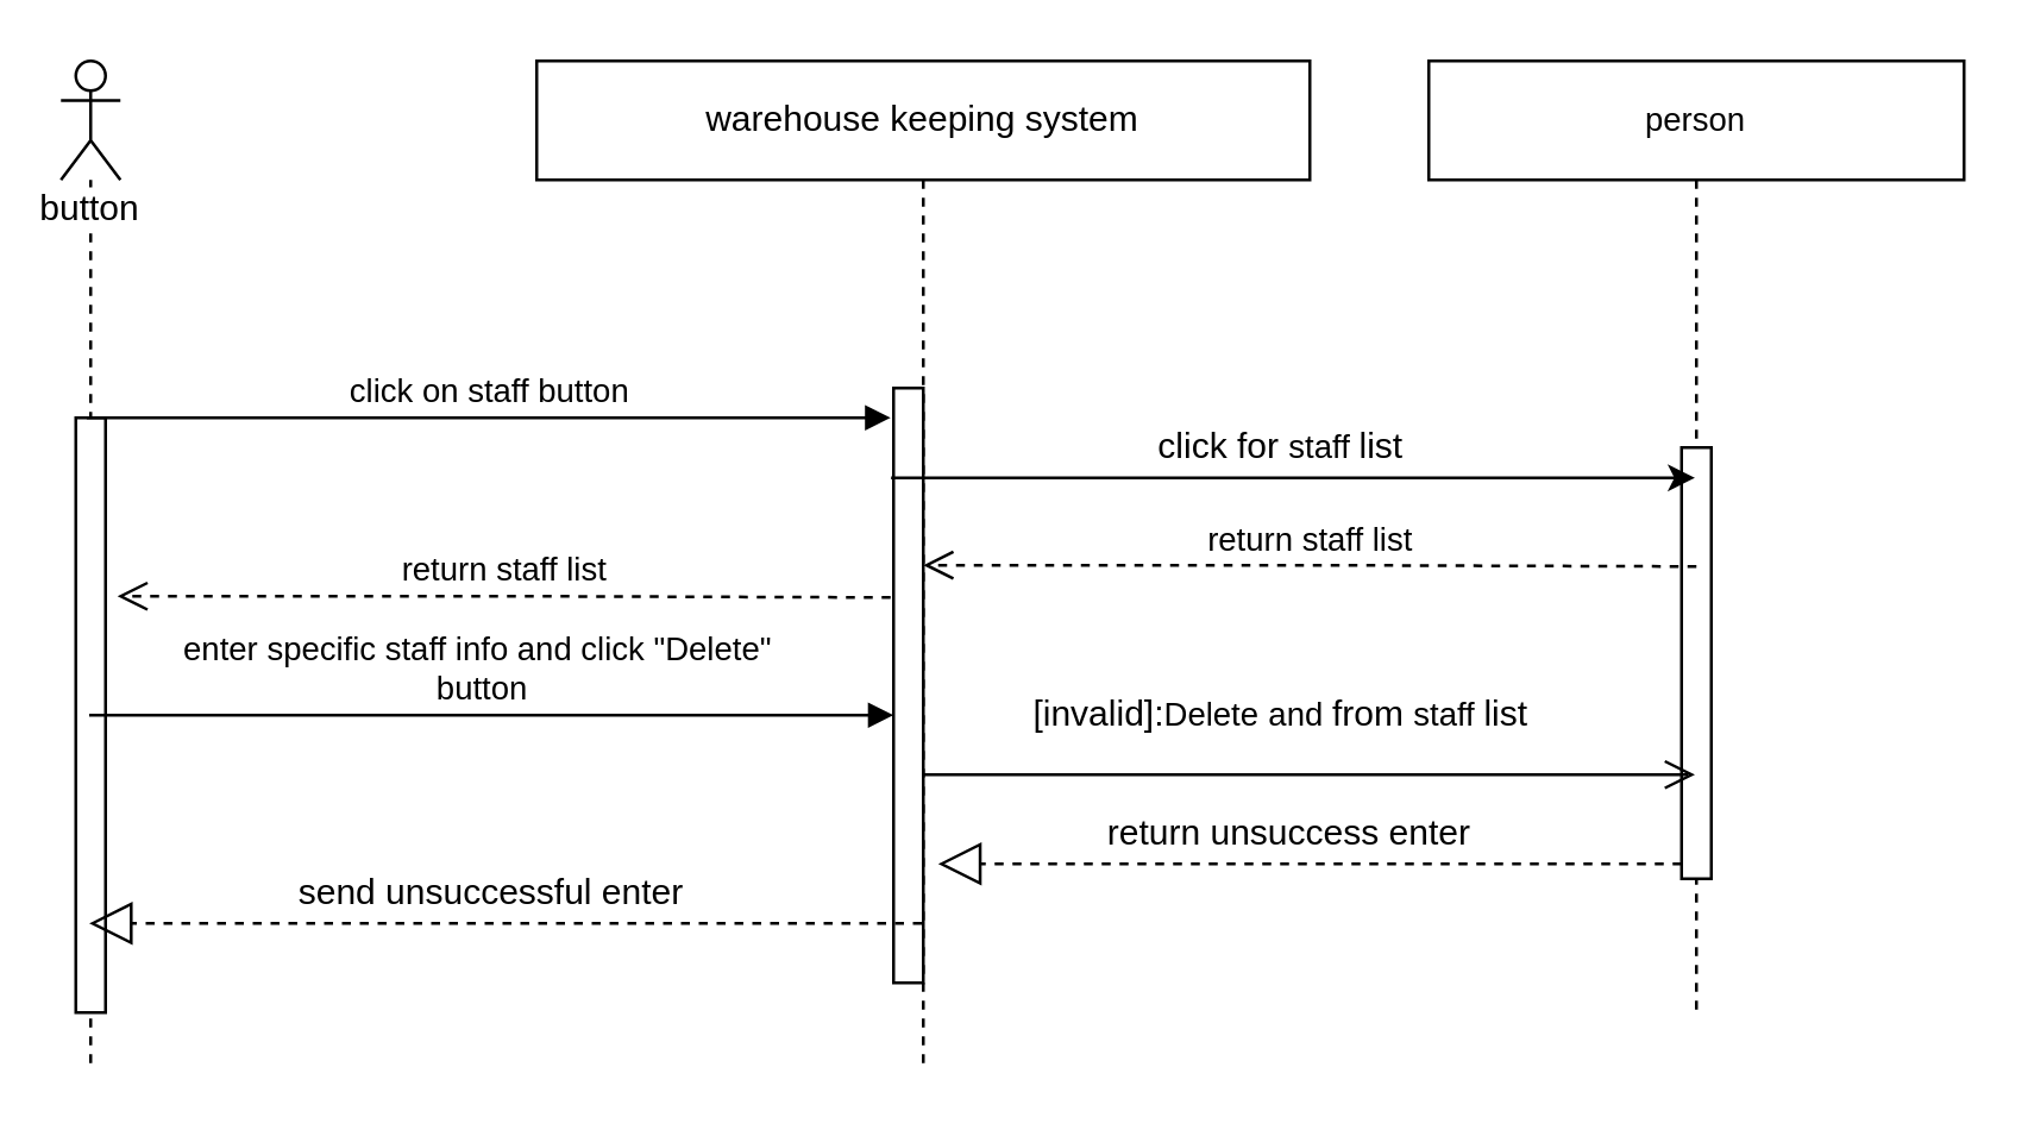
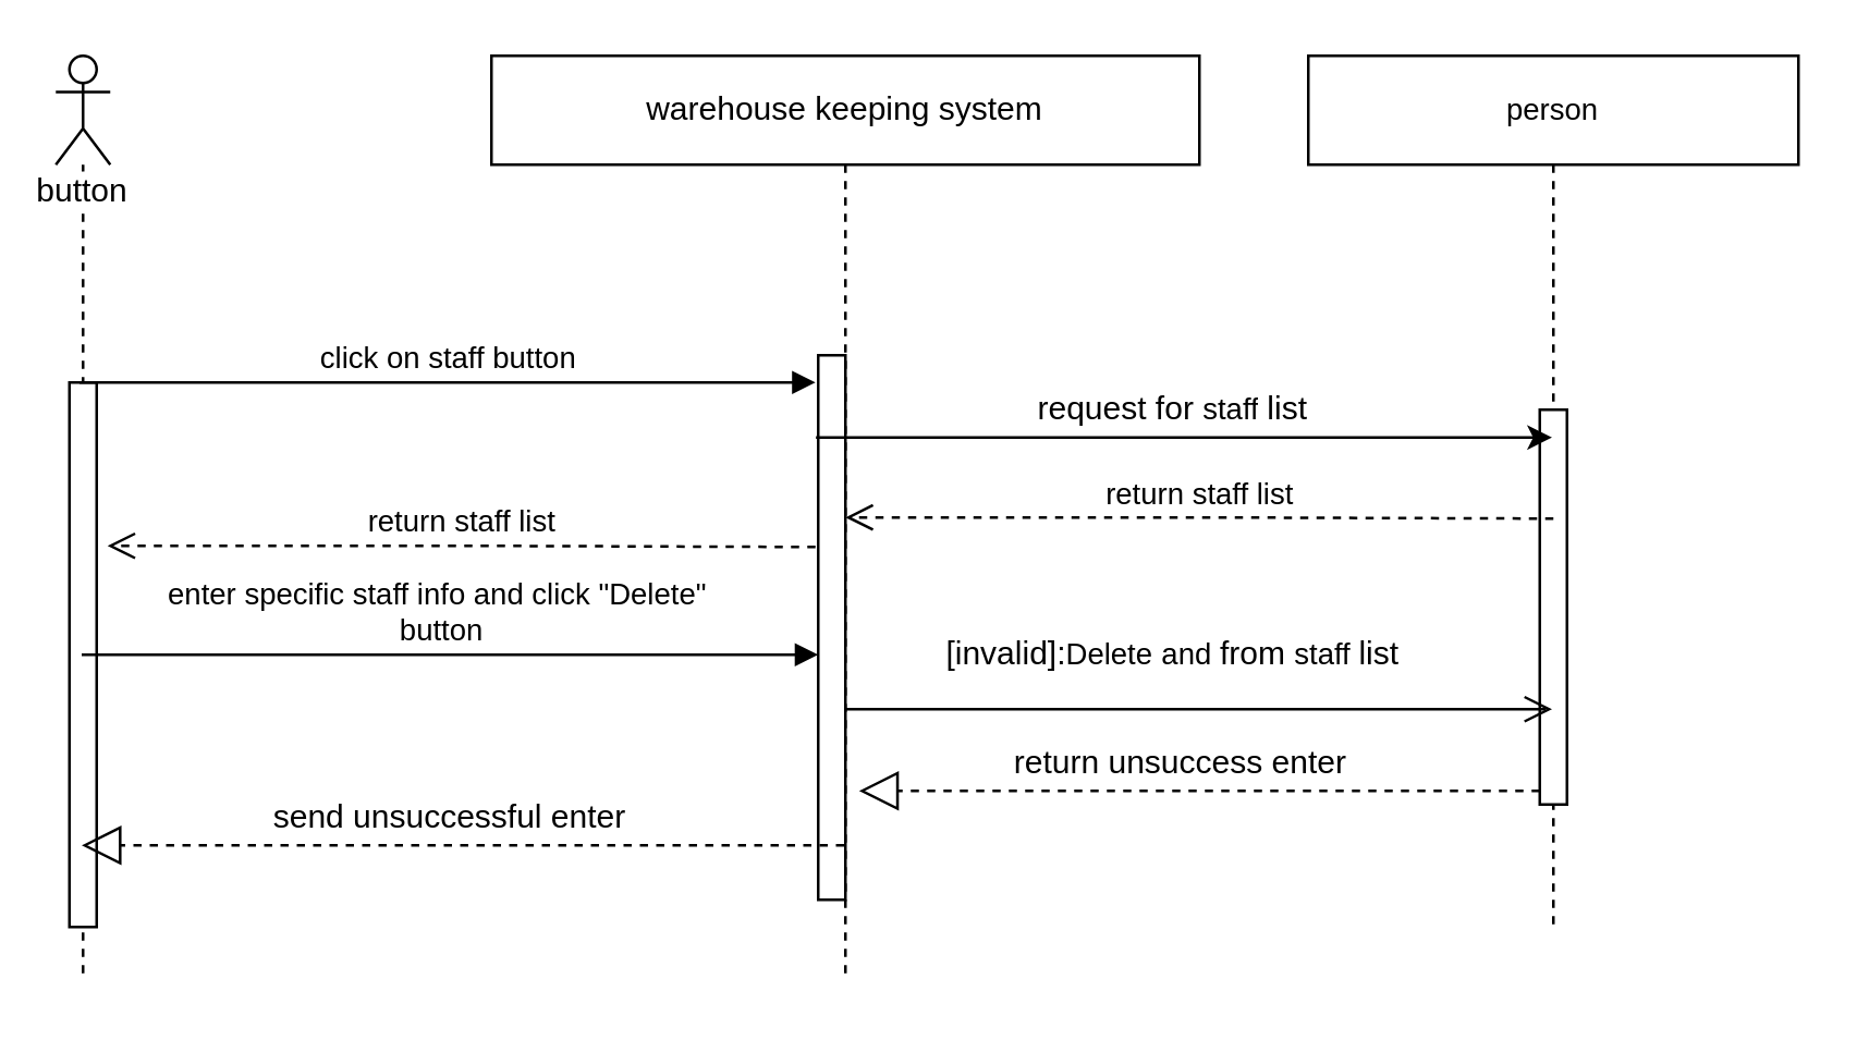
  <mxCell id="0" />
  <mxCell id="1" parent="0" />
  <mxCell id="2" value="button" style="shape=umlLifeline;participant=umlActor;perimeter=lifelinePerimeter;whiteSpace=wrap;html=1;container=1;collapsible=0;recursiveResize=0;verticalAlign=top;spacingTop=36;labelBackgroundColor=#ffffff;outlineConnect=0;" parent="1" vertex="1"><mxGeometry x="20" y="20" width="20" height="340" as="geometry" /></mxCell>
  <mxCell id="3" value="" style="html=1;points=[];perimeter=orthogonalPerimeter;" parent="2" vertex="1"><mxGeometry x="5" y="120" width="10" height="200" as="geometry" /></mxCell>
  <mxCell id="4" value="warehouse keeping system" style="shape=umlLifeline;perimeter=lifelinePerimeter;whiteSpace=wrap;html=1;container=1;collapsible=0;recursiveResize=0;outlineConnect=0;" parent="1" vertex="1"><mxGeometry x="180" y="20" width="260" height="340" as="geometry" /></mxCell>
  <mxCell id="5" value="" style="html=1;points=[];perimeter=orthogonalPerimeter;" parent="4" vertex="1"><mxGeometry x="120" y="110" width="10" height="200" as="geometry" /></mxCell>
  <mxCell id="6" value="click on staff button" style="html=1;verticalAlign=bottom;endArrow=block;" parent="1" edge="1"><mxGeometry width="80" relative="1" as="geometry"><mxPoint x="28.667" y="140" as="sourcePoint" /><mxPoint x="299" y="140" as="targetPoint" /><Array as="points"><mxPoint x="69" y="140" /><mxPoint x="199" y="140" /></Array></mxGeometry></mxCell>
  <mxCell id="7" value="&lt;span style=&quot;font-size: 11px ; background-color: rgb(255 , 255 , 255)&quot;&gt;person&lt;/span&gt;" style="shape=umlLifeline;perimeter=lifelinePerimeter;whiteSpace=wrap;html=1;container=1;collapsible=0;recursiveResize=0;outlineConnect=0;" parent="1" vertex="1"><mxGeometry x="480" y="20" width="180" height="320" as="geometry" /></mxCell>
  <mxCell id="8" value="" style="html=1;points=[];perimeter=orthogonalPerimeter;" parent="7" vertex="1"><mxGeometry x="85" y="130" width="10" height="145" as="geometry" /></mxCell>
  <mxCell id="9" value="enter specific staff&amp;nbsp;info and click &quot;Delete&quot;&lt;br&gt;&amp;nbsp;button" style="html=1;verticalAlign=bottom;endArrow=block;" parent="1" target="5" edge="1" source="2"><mxGeometry x="-0.036" width="80" relative="1" as="geometry"><mxPoint x="40" y="210" as="sourcePoint" /><mxPoint x="120" y="179.5" as="targetPoint" /><Array as="points"><mxPoint x="160" y="240" /></Array><mxPoint as="offset" /></mxGeometry></mxCell>
  <mxCell id="10" value="" style="html=1;verticalAlign=bottom;endArrow=open;endSize=8;" parent="1" source="5" edge="1" target="7"><mxGeometry relative="1" as="geometry"><mxPoint x="420" y="210" as="sourcePoint" /><mxPoint x="560" y="220" as="targetPoint" /><Array as="points"><mxPoint x="430" y="260" /></Array></mxGeometry></mxCell>
  <mxCell id="11" value="return unsuccess enter&amp;nbsp;" style="text;html=1;strokeColor=none;fillColor=none;align=center;verticalAlign=middle;whiteSpace=wrap;rounded=0;" parent="1" vertex="1"><mxGeometry x="325" y="270" width="220" height="20" as="geometry" /></mxCell>
  <mxCell id="12" value="" style="endArrow=block;dashed=1;endFill=0;endSize=12;html=1;" parent="1" source="4" target="2" edge="1"><mxGeometry width="160" relative="1" as="geometry"><mxPoint x="250" y="230" as="sourcePoint" /><mxPoint x="410" y="230" as="targetPoint" /><Array as="points"><mxPoint x="160" y="310" /></Array></mxGeometry></mxCell>
  <mxCell id="13" value="send unsuccessful enter" style="text;html=1;strokeColor=none;fillColor=none;align=center;verticalAlign=middle;whiteSpace=wrap;rounded=0;" parent="1" vertex="1"><mxGeometry x="70" y="290" width="190" height="20" as="geometry" /></mxCell>
  <mxCell id="14" value="[invalid]:&lt;span style=&quot;font-size: 11px ; background-color: rgb(255 , 255 , 255)&quot;&gt;Delete&lt;/span&gt;&amp;nbsp;&lt;span style=&quot;font-size: 11px ; background-color: rgb(255 , 255 , 255)&quot;&gt;and&lt;/span&gt;&lt;span style=&quot;font-size: 11px ; background-color: rgb(255 , 255 , 255)&quot;&gt;&amp;nbsp;&lt;/span&gt;from&amp;nbsp;&lt;span style=&quot;font-size: 11px ; background-color: rgb(255 , 255 , 255)&quot;&gt;staff&lt;/span&gt;&lt;span style=&quot;font-size: 11px ; background-color: rgb(255 , 255 , 255)&quot;&gt;&amp;nbsp;&lt;/span&gt;list" style="text;html=1;align=center;verticalAlign=middle;resizable=0;points=[];autosize=1;" vertex="1" parent="1"><mxGeometry x="340" y="230" width="180" height="20" as="geometry" /></mxCell>
  <mxCell id="15" value="" style="endArrow=block;dashed=1;endFill=0;endSize=12;html=1;" edge="1" parent="1"><mxGeometry width="160" relative="1" as="geometry"><mxPoint x="565" y="290" as="sourcePoint" /><mxPoint x="314.997" y="290" as="targetPoint" /><Array as="points"><mxPoint x="465.33" y="290" /></Array></mxGeometry></mxCell>
  <mxCell id="16" value="" style="endArrow=classic;html=1;exitX=-0.083;exitY=0.151;exitDx=0;exitDy=0;exitPerimeter=0;" edge="1" parent="1" source="5" target="7"><mxGeometry width="50" height="50" relative="1" as="geometry"><mxPoint x="390" y="170" as="sourcePoint" /><mxPoint x="440" y="120" as="targetPoint" /></mxGeometry></mxCell>
- <mxCell id="17" value="click for&amp;nbsp;&lt;span style=&quot;font-size: 11px ; background-color: rgb(255 , 255 , 255)&quot;&gt;staff&lt;/span&gt;&lt;span style=&quot;font-size: 11px ; background-color: rgb(255 , 255 , 255)&quot;&gt;&amp;nbsp;&lt;/span&gt;list" style="text;html=1;align=center;verticalAlign=middle;resizable=0;points=[];autosize=1;" vertex="1" parent="1"><mxGeometry x="375" y="140" width="110" height="20" as="geometry" /></mxCell>
+ <mxCell id="17" value="request for&amp;nbsp;&lt;span style=&quot;font-size: 11px ; background-color: rgb(255 , 255 , 255)&quot;&gt;staff&lt;/span&gt;&lt;span style=&quot;font-size: 11px ; background-color: rgb(255 , 255 , 255)&quot;&gt;&amp;nbsp;&lt;/span&gt;list" style="text;html=1;align=center;verticalAlign=middle;resizable=0;points=[];autosize=1;" vertex="1" parent="1"><mxGeometry x="375" y="140" width="110" height="20" as="geometry" /></mxCell>
  <mxCell id="18" value="return staff list" style="html=1;verticalAlign=bottom;endArrow=open;dashed=1;endSize=8;" edge="1" parent="1"><mxGeometry x="-0.003" relative="1" as="geometry"><mxPoint x="570" y="190" as="sourcePoint" /><mxPoint x="309.997" y="189.58" as="targetPoint" /><Array as="points"><mxPoint x="450.33" y="189.58" /></Array><mxPoint as="offset" /></mxGeometry></mxCell>
  <mxCell id="19" value="return staff&amp;nbsp;list" style="html=1;verticalAlign=bottom;endArrow=open;dashed=1;endSize=8;" edge="1" parent="1"><mxGeometry x="-0.003" relative="1" as="geometry"><mxPoint x="299" y="200.42" as="sourcePoint" /><mxPoint x="38.997" y="200" as="targetPoint" /><Array as="points"><mxPoint x="179.33" y="200" /></Array><mxPoint as="offset" /></mxGeometry></mxCell>
